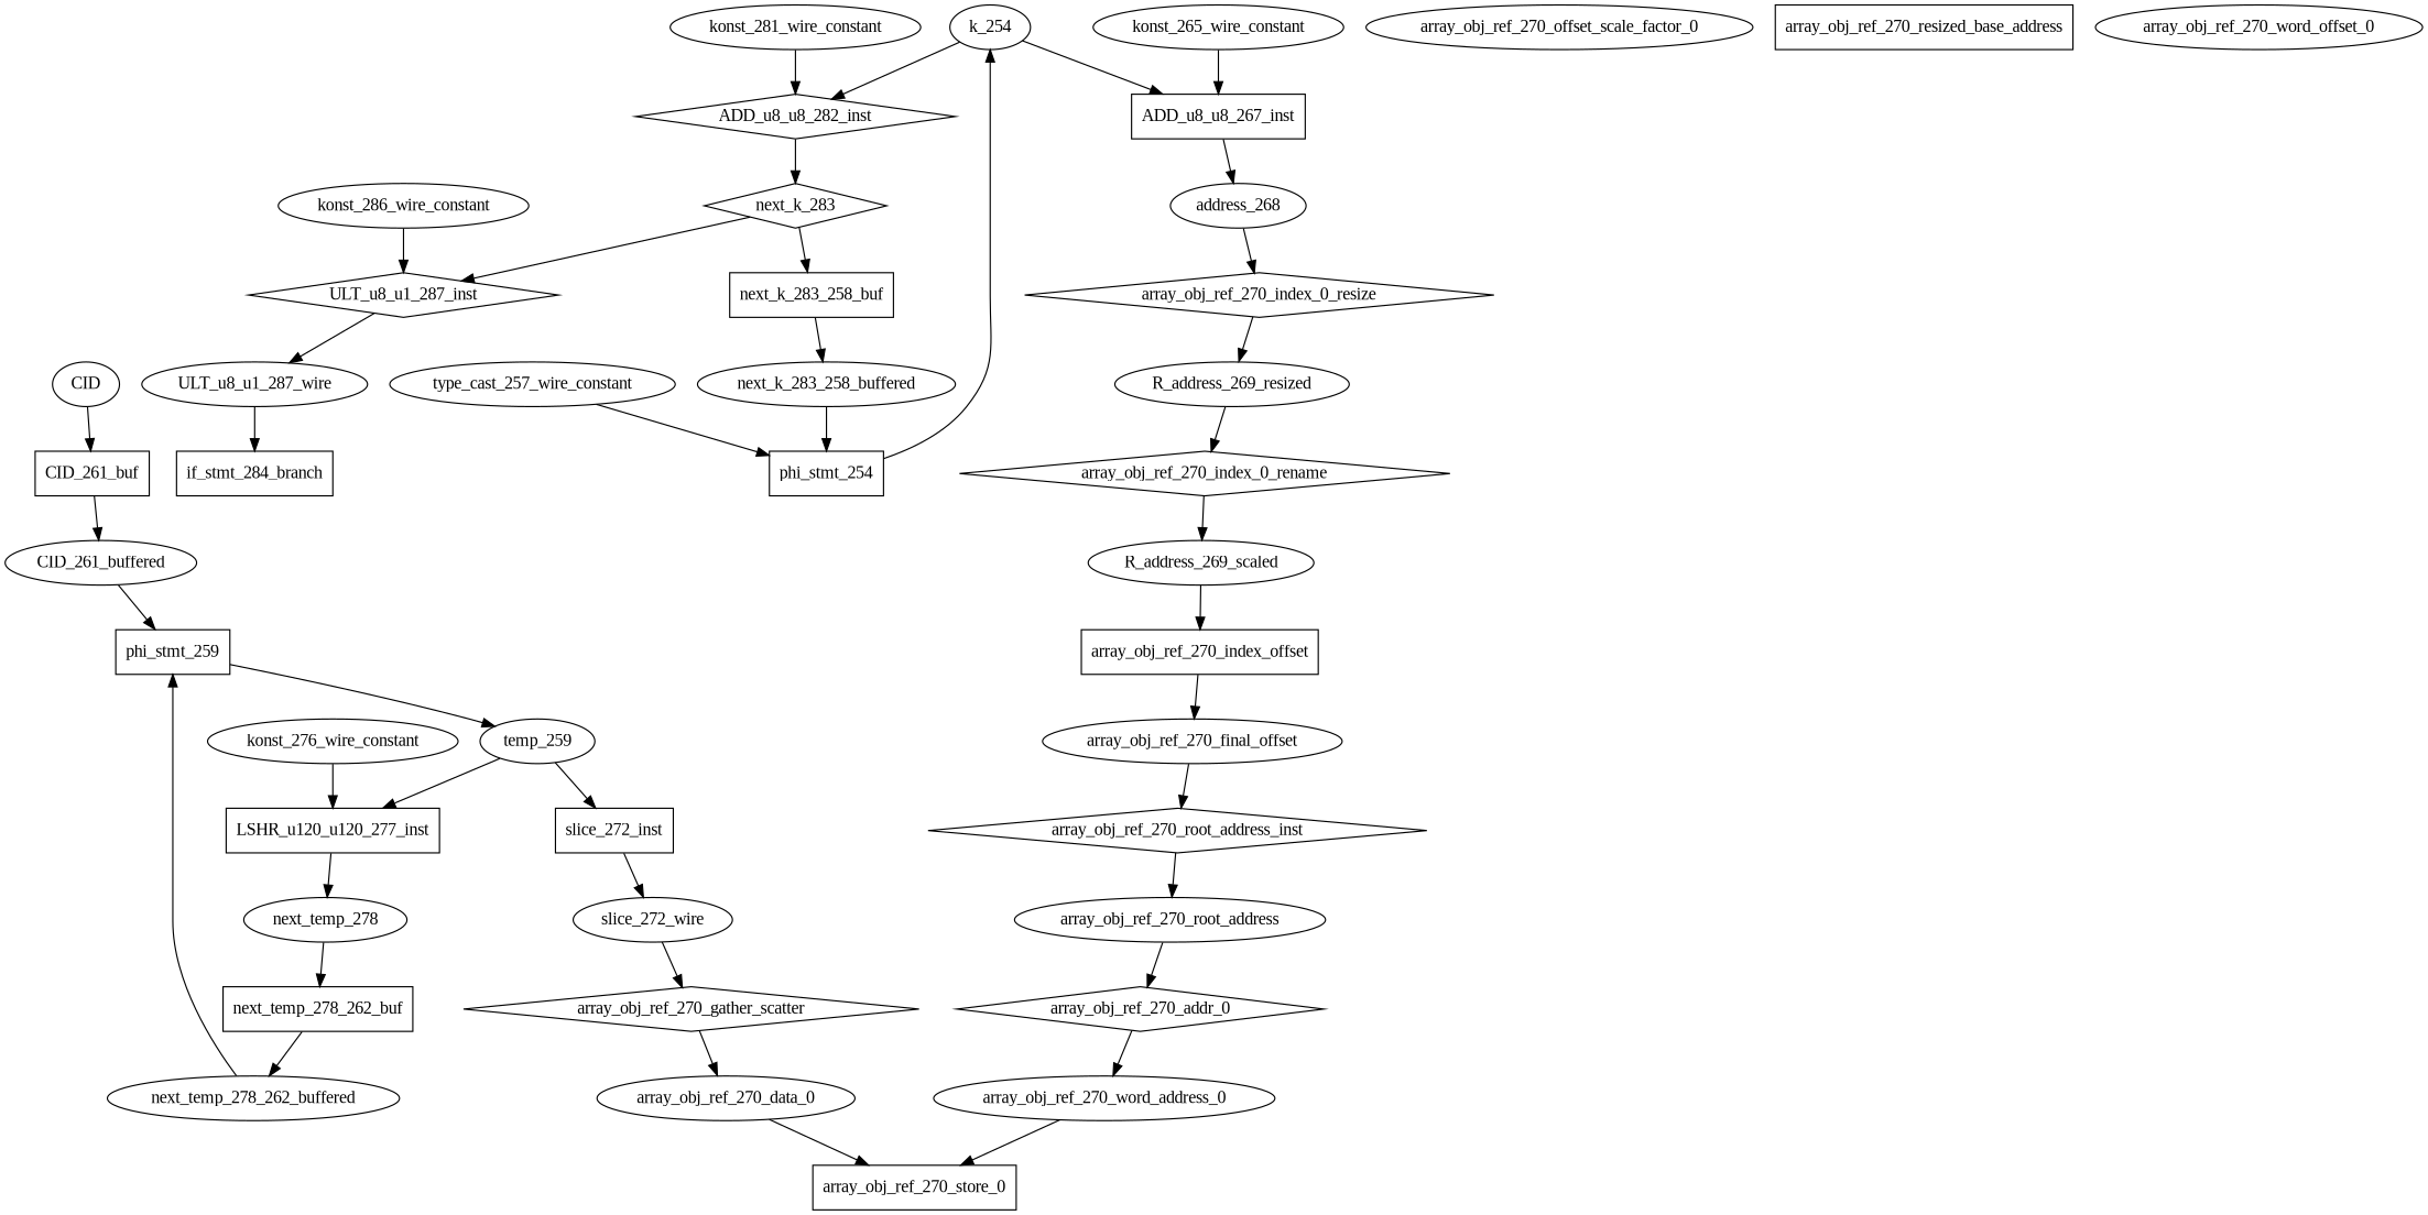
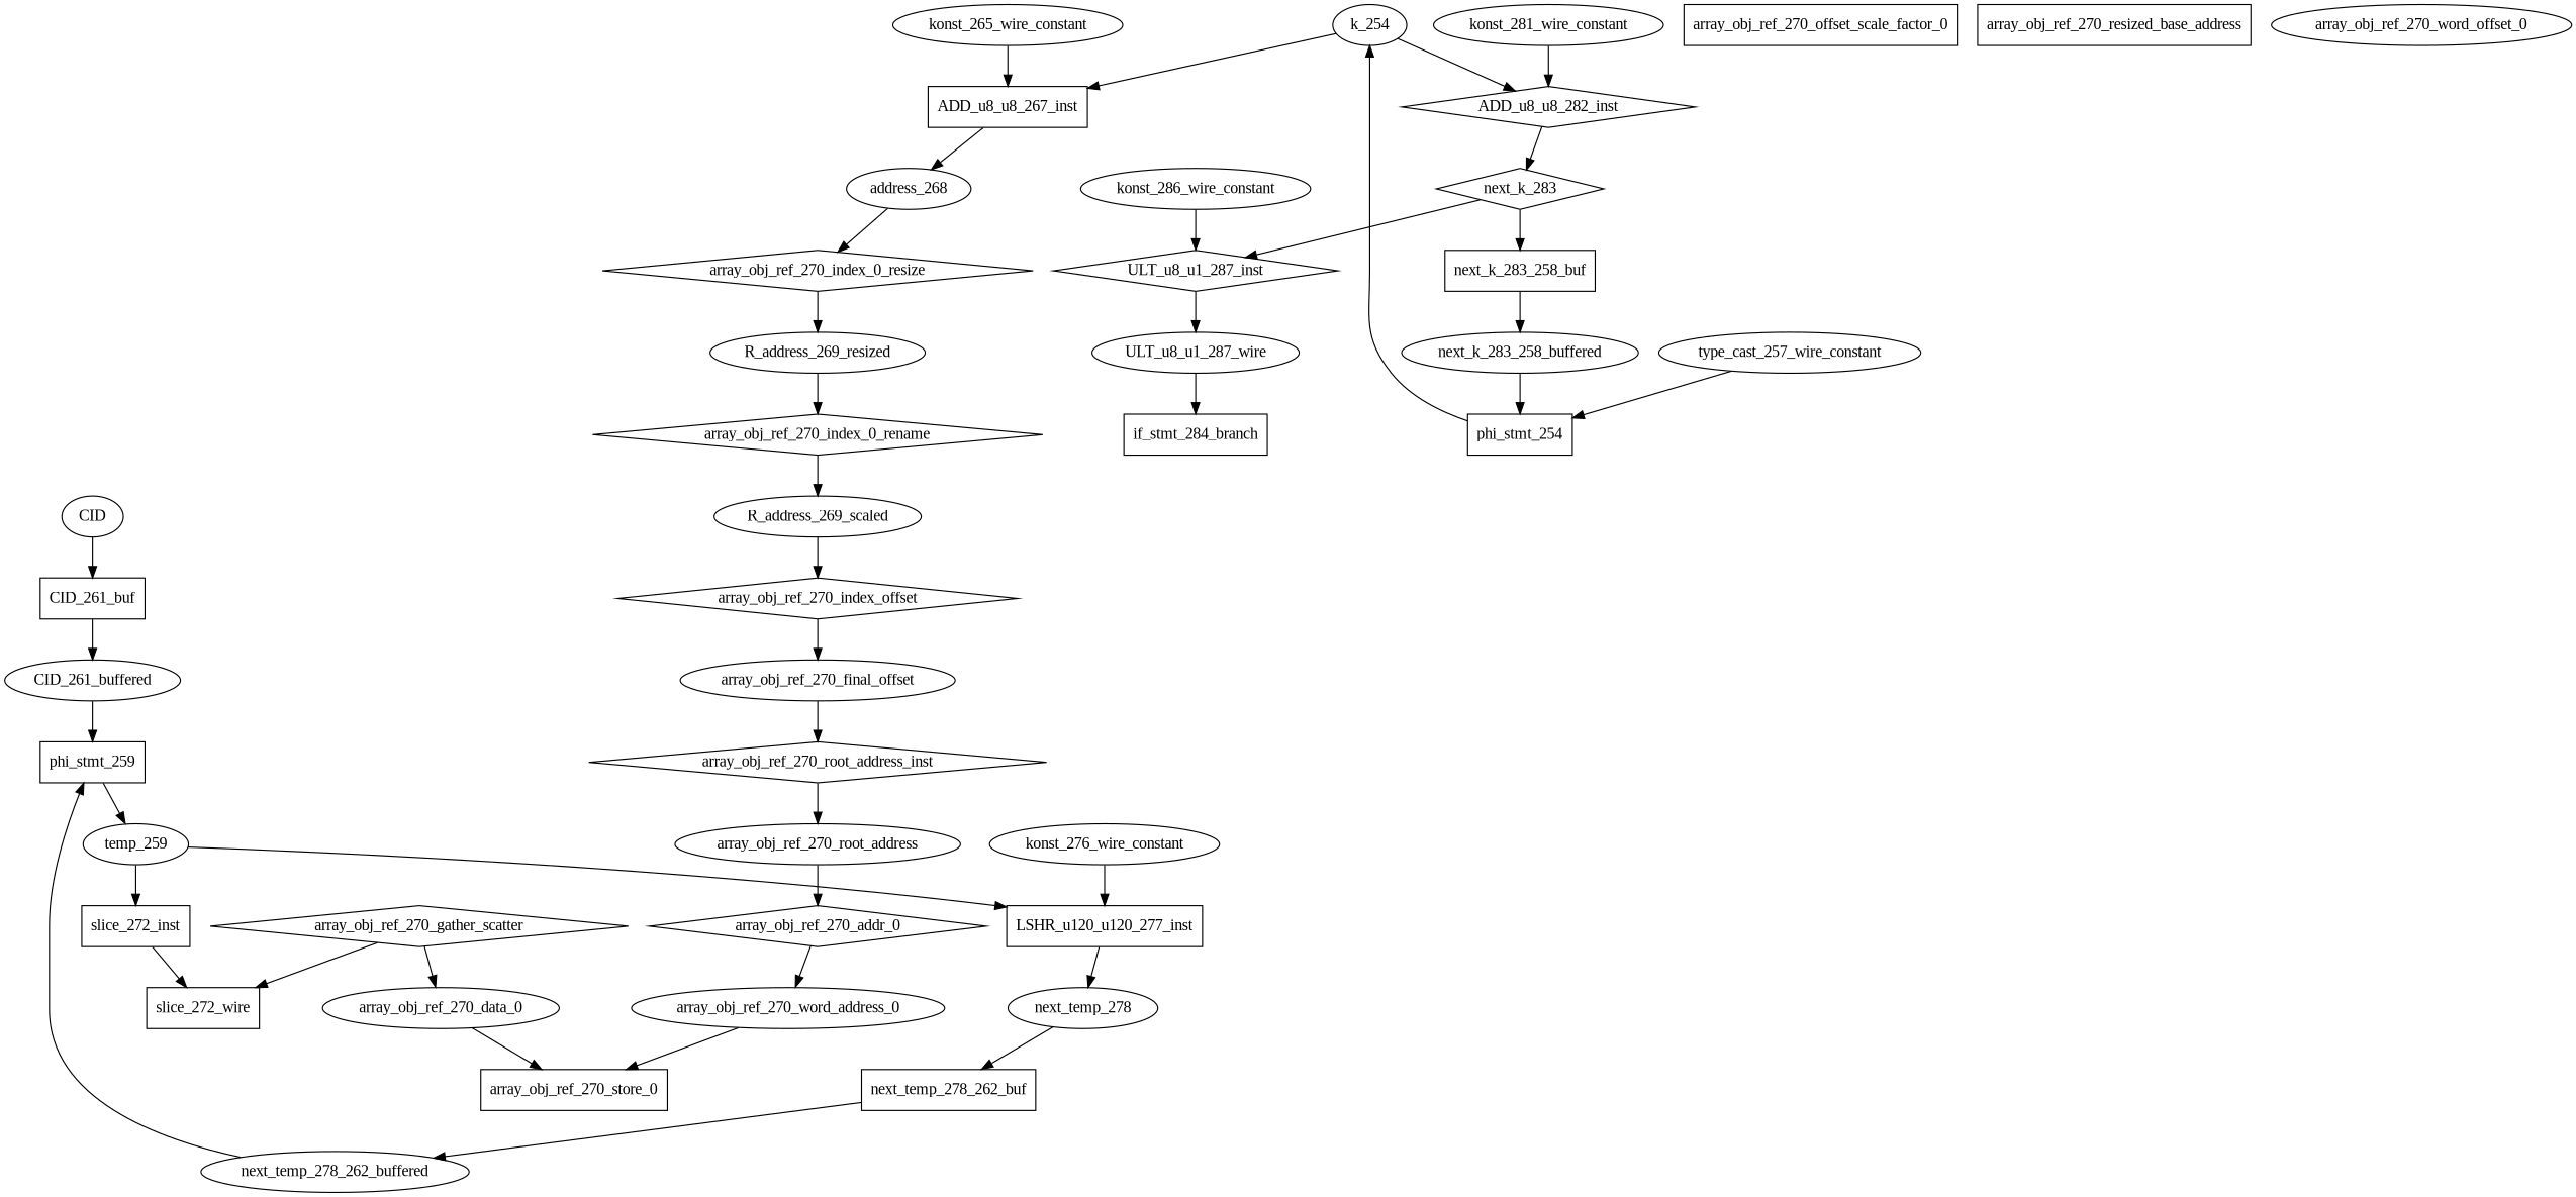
  digraph {
    fontname="Liberation Serif"
    node [fontname="Liberation Serif" shape=ellipse]
    edge [fontname="Liberation Serif"]
    phi_stmt_259 [shape=rectangle]
    CID_261_buffered
    temp_259
    array_obj_ref_270_index_0_rename [shape=diamond]
    R_address_269_resized
    R_address_269_scaled
-   array_obj_ref_270_index_offset [shape=box]
+   array_obj_ref_270_index_offset [shape=diamond]
    array_obj_ref_270_final_offset
    if_stmt_284_branch [shape=rectangle]
    ULT_u8_u1_287_wire
    array_obj_ref_270_index_0_resize [shape=diamond]
    address_268
    array_obj_ref_270_store_0 [shape=rectangle]
    array_obj_ref_270_data_0
    array_obj_ref_270_root_address_inst [shape=diamond]
    array_obj_ref_270_root_address
-   array_obj_ref_270_offset_scale_factor_0
+   array_obj_ref_270_offset_scale_factor_0 [shape=box]
    array_obj_ref_270_resized_base_address [shape=box]
    array_obj_ref_270_addr_0 [shape=diamond]
    array_obj_ref_270_word_address_0
    array_obj_ref_270_word_offset_0
    ADD_u8_u8_267_inst [shape=rectangle]
    k_254
    ADD_u8_u8_282_inst [shape=diamond]
    next_k_283 [shape=diamond]
    konst_265_wire_constant
    LSHR_u120_u120_277_inst [shape=rectangle]
    konst_276_wire_constant
    next_temp_278
    konst_281_wire_constant
    ULT_u8_u1_287_inst [shape=diamond]
    konst_286_wire_constant
    next_k_283_258_buf [shape=rectangle]
    next_k_283_258_buffered
    phi_stmt_254 [shape=rectangle]
    next_temp_278_262_buf [shape=rectangle]
    next_temp_278_262_buffered
    array_obj_ref_270_gather_scatter [shape=diamond]
-   slice_272_wire
+   slice_272_wire [shape=box]
    slice_272_inst [shape=rectangle]
    type_cast_257_wire_constant
    CID_261_buf [shape=rectangle]
    CID [shape=""]
    phi_stmt_259 -> temp_259
    CID_261_buffered -> phi_stmt_259
    temp_259 -> LSHR_u120_u120_277_inst
    temp_259 -> slice_272_inst
    array_obj_ref_270_index_0_rename -> R_address_269_scaled
    R_address_269_resized -> array_obj_ref_270_index_0_rename
    R_address_269_scaled -> array_obj_ref_270_index_offset
    array_obj_ref_270_index_offset -> array_obj_ref_270_final_offset
    array_obj_ref_270_final_offset -> array_obj_ref_270_root_address_inst
    ULT_u8_u1_287_wire -> if_stmt_284_branch
    array_obj_ref_270_index_0_resize -> R_address_269_resized
    address_268 -> array_obj_ref_270_index_0_resize
    array_obj_ref_270_data_0 -> array_obj_ref_270_store_0
    array_obj_ref_270_root_address_inst -> array_obj_ref_270_root_address
    array_obj_ref_270_root_address -> array_obj_ref_270_addr_0
    array_obj_ref_270_addr_0 -> array_obj_ref_270_word_address_0
    array_obj_ref_270_word_address_0 -> array_obj_ref_270_store_0
    ADD_u8_u8_267_inst -> address_268
    k_254 -> ADD_u8_u8_267_inst
    k_254 -> ADD_u8_u8_282_inst
    ADD_u8_u8_282_inst -> next_k_283
    next_k_283 -> ULT_u8_u1_287_inst
    next_k_283 -> next_k_283_258_buf
    konst_265_wire_constant -> ADD_u8_u8_267_inst
    LSHR_u120_u120_277_inst -> next_temp_278
    konst_276_wire_constant -> LSHR_u120_u120_277_inst
    next_temp_278 -> next_temp_278_262_buf
    konst_281_wire_constant -> ADD_u8_u8_282_inst
    ULT_u8_u1_287_inst -> ULT_u8_u1_287_wire
    konst_286_wire_constant -> ULT_u8_u1_287_inst
    next_k_283_258_buf -> next_k_283_258_buffered
    next_k_283_258_buffered -> phi_stmt_254
    phi_stmt_254 -> k_254
    next_temp_278_262_buf -> next_temp_278_262_buffered
    next_temp_278_262_buffered -> phi_stmt_259
    array_obj_ref_270_gather_scatter -> array_obj_ref_270_data_0
-   slice_272_wire -> array_obj_ref_270_gather_scatter
+   array_obj_ref_270_gather_scatter -> slice_272_wire
    slice_272_inst -> slice_272_wire
    type_cast_257_wire_constant -> phi_stmt_254
    CID_261_buf -> CID_261_buffered
    CID -> CID_261_buf
  }
